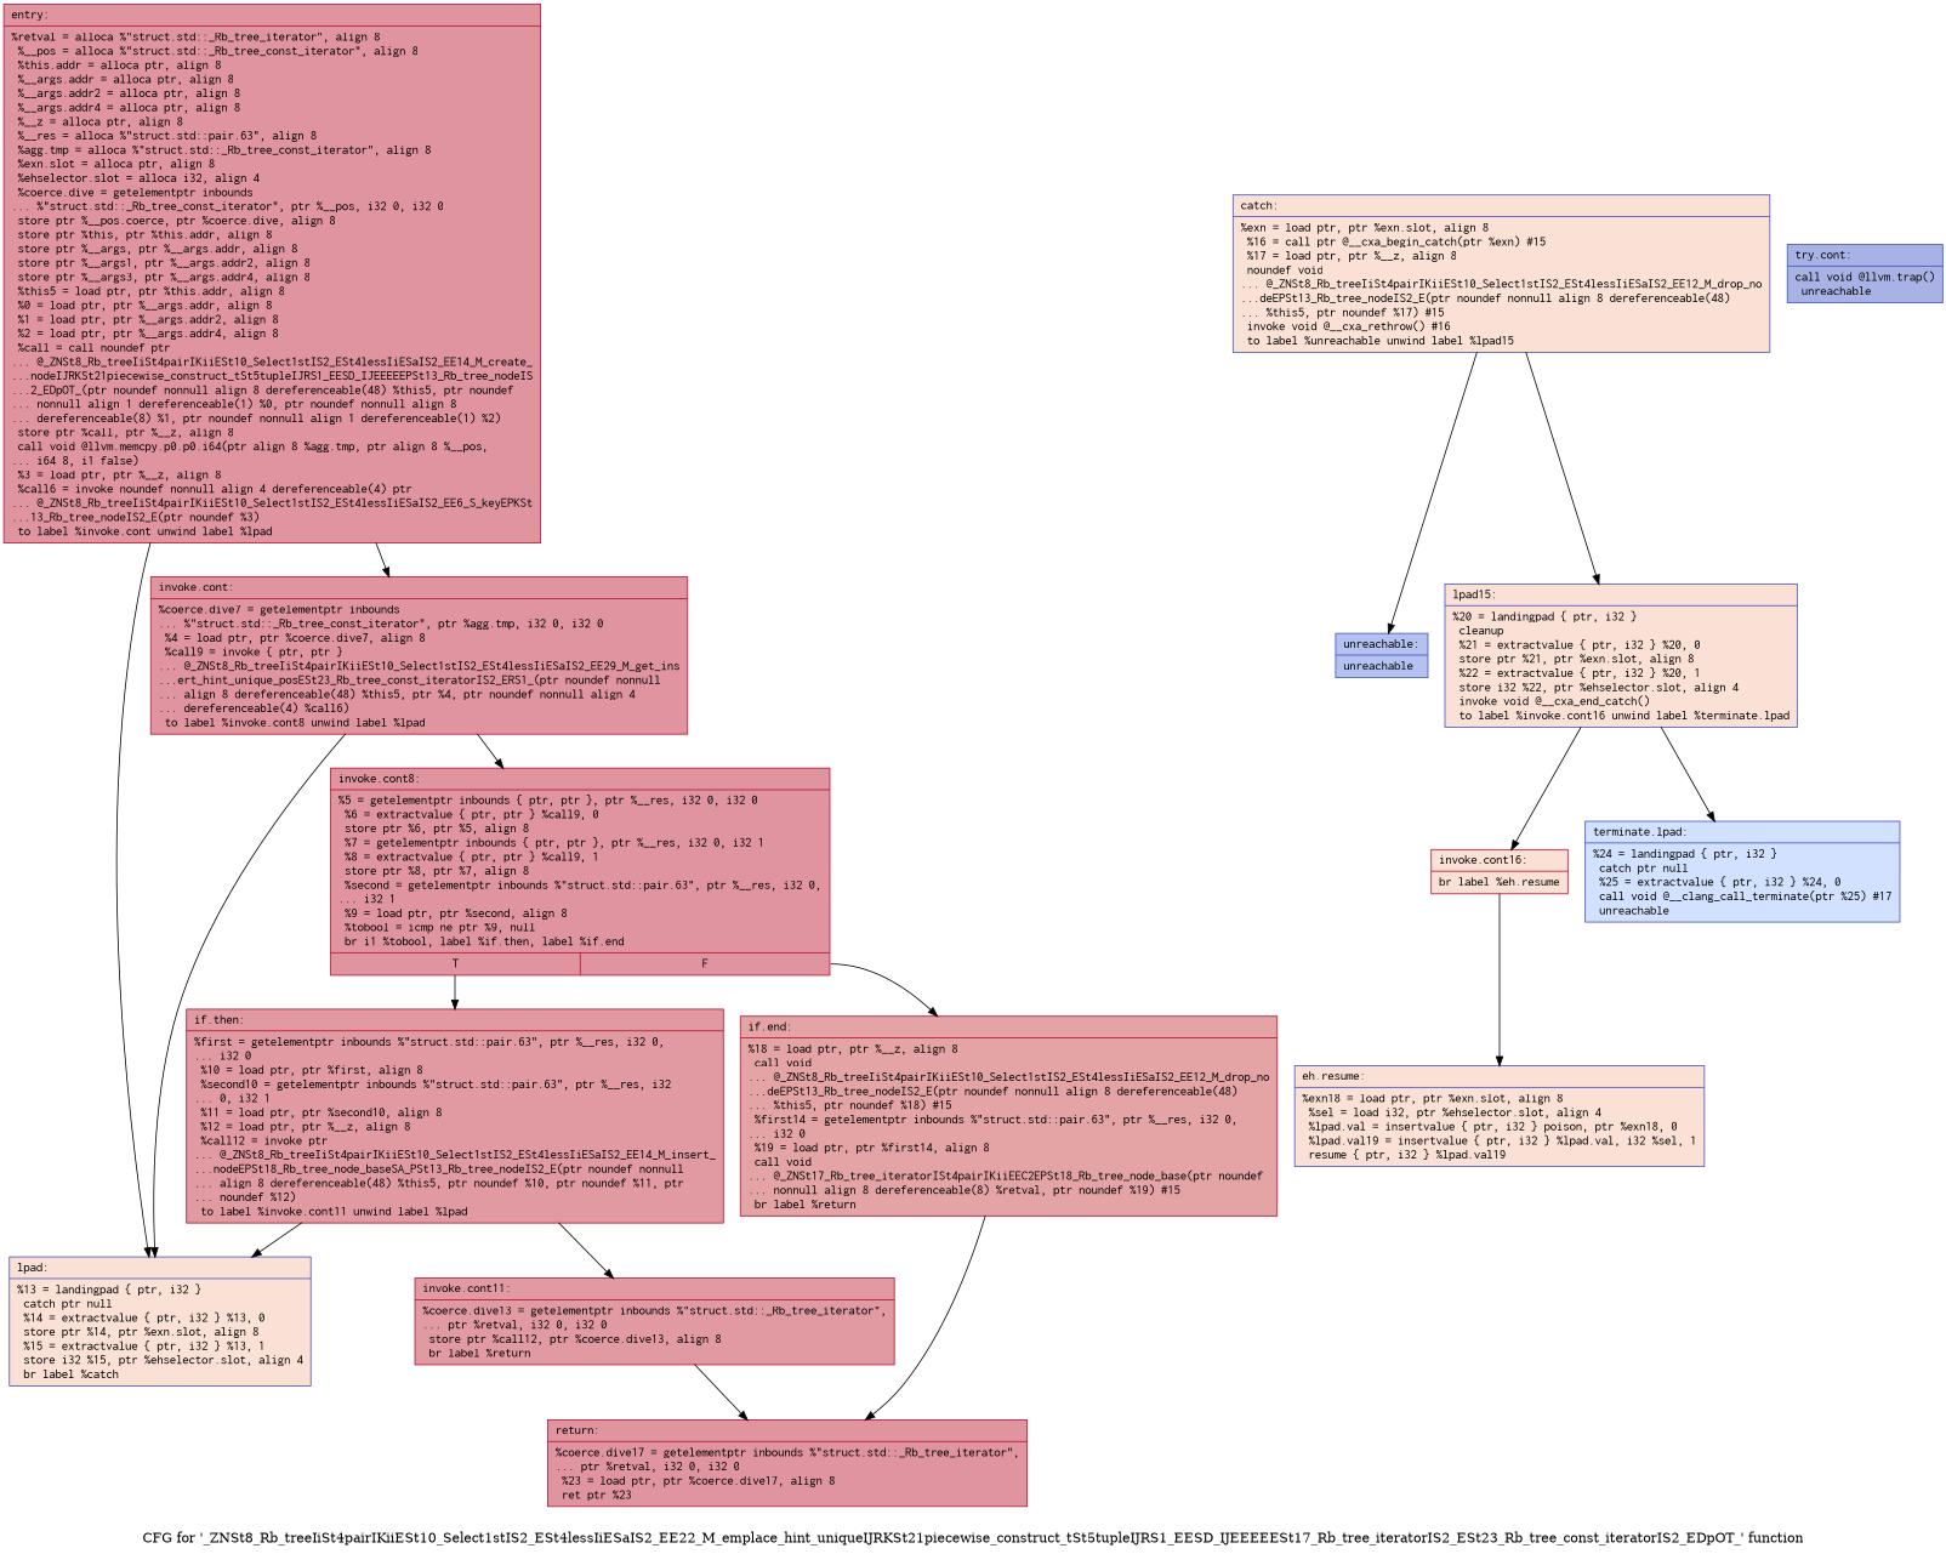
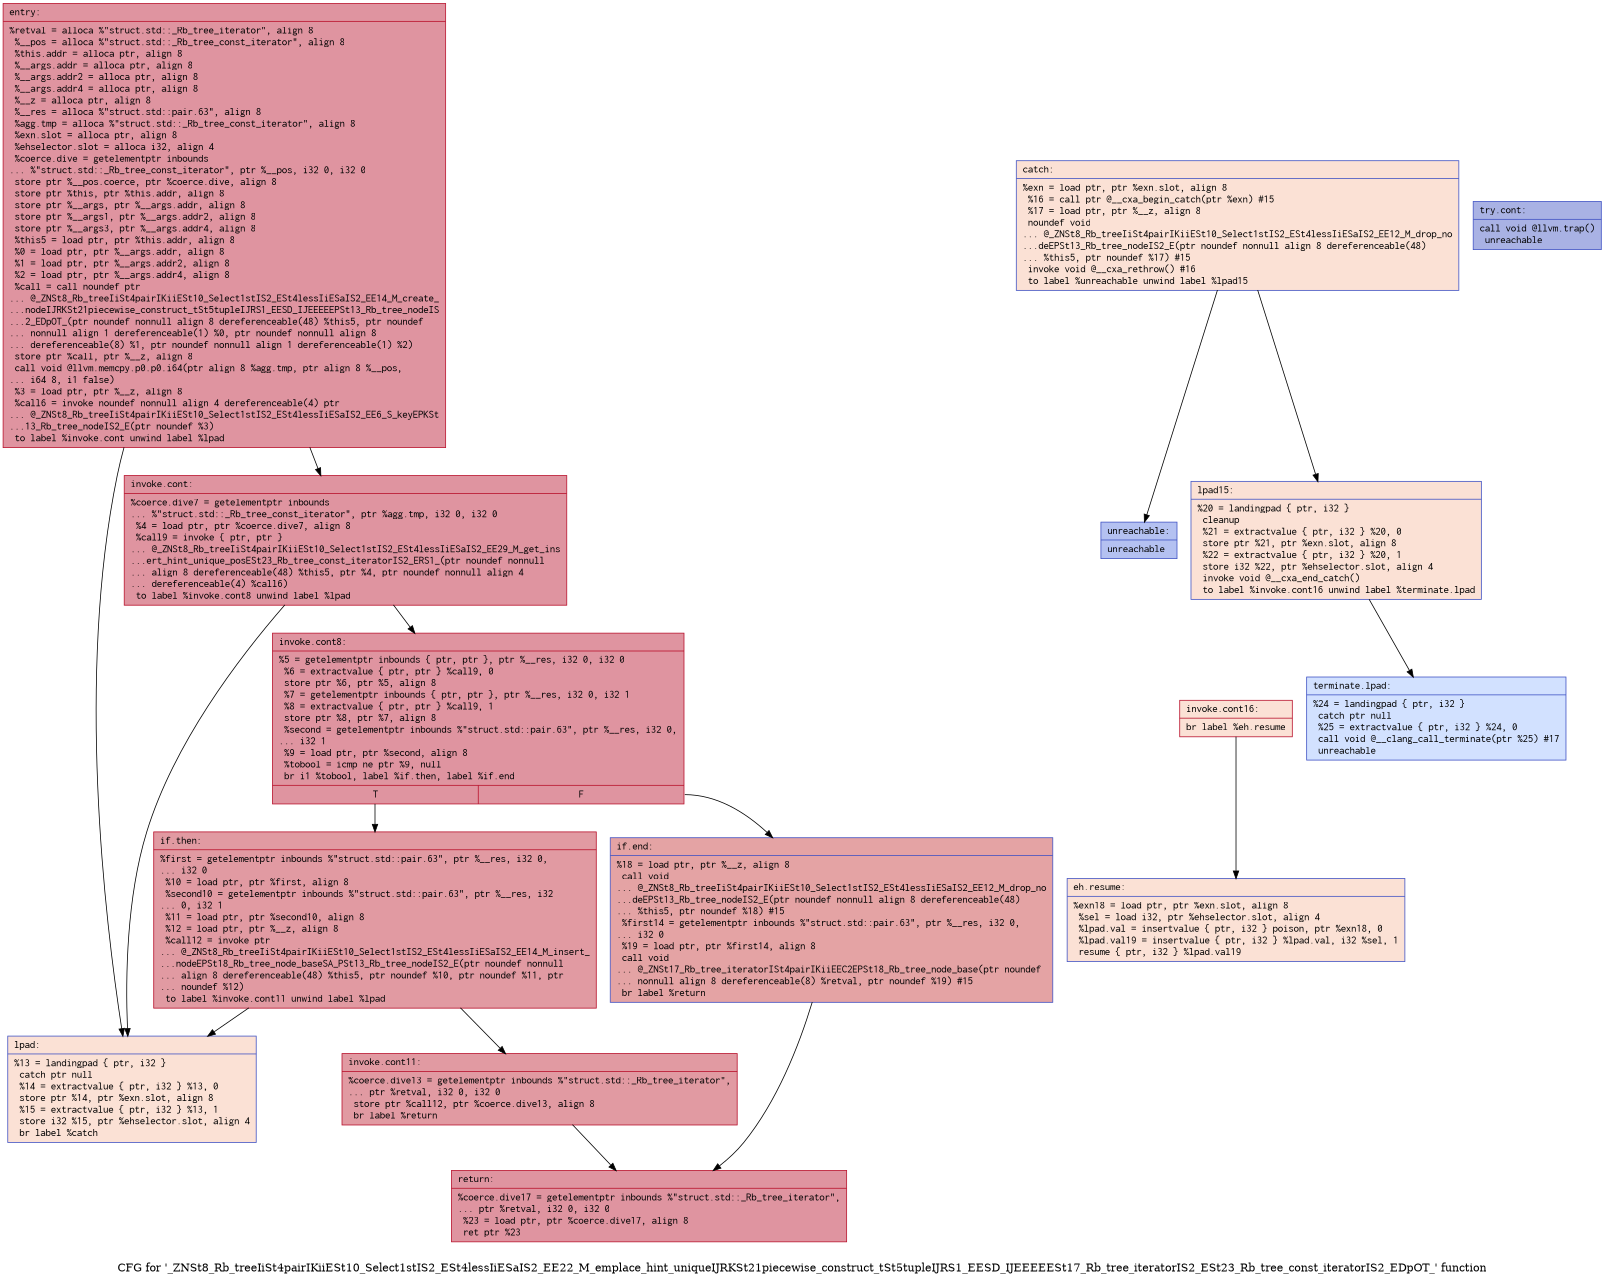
  digraph {
    label="CFG for '_ZNSt8_Rb_treeIiSt4pairIKiiESt10_Select1stIS2_ESt4lessIiESaIS2_EE22_M_emplace_hint_uniqueIJRKSt21piecewise_construct_tSt5tupleIJRS1_EESD_IJEEEEESt17_Rb_tree_iteratorIS2_ESt23_Rb_tree_const_iteratorIS2_EDpOT_' function"
    node [color="#3d50c3ff" fillcolor="#f7bca170" fontname=Courier shape=record style=filled]
    n1 [color="#b70d28ff" fillcolor="#b70d2870" label="{entry:\l|  %retval = alloca %\"struct.std::_Rb_tree_iterator\", align 8\l  %__pos = alloca %\"struct.std::_Rb_tree_const_iterator\", align 8\l  %this.addr = alloca ptr, align 8\l  %__args.addr = alloca ptr, align 8\l  %__args.addr2 = alloca ptr, align 8\l  %__args.addr4 = alloca ptr, align 8\l  %__z = alloca ptr, align 8\l  %__res = alloca %\"struct.std::pair.63\", align 8\l  %agg.tmp = alloca %\"struct.std::_Rb_tree_const_iterator\", align 8\l  %exn.slot = alloca ptr, align 8\l  %ehselector.slot = alloca i32, align 4\l  %coerce.dive = getelementptr inbounds\l... %\"struct.std::_Rb_tree_const_iterator\", ptr %__pos, i32 0, i32 0\l  store ptr %__pos.coerce, ptr %coerce.dive, align 8\l  store ptr %this, ptr %this.addr, align 8\l  store ptr %__args, ptr %__args.addr, align 8\l  store ptr %__args1, ptr %__args.addr2, align 8\l  store ptr %__args3, ptr %__args.addr4, align 8\l  %this5 = load ptr, ptr %this.addr, align 8\l  %0 = load ptr, ptr %__args.addr, align 8\l  %1 = load ptr, ptr %__args.addr2, align 8\l  %2 = load ptr, ptr %__args.addr4, align 8\l  %call = call noundef ptr\l... @_ZNSt8_Rb_treeIiSt4pairIKiiESt10_Select1stIS2_ESt4lessIiESaIS2_EE14_M_create_\l...nodeIJRKSt21piecewise_construct_tSt5tupleIJRS1_EESD_IJEEEEEPSt13_Rb_tree_nodeIS\l...2_EDpOT_(ptr noundef nonnull align 8 dereferenceable(48) %this5, ptr noundef\l... nonnull align 1 dereferenceable(1) %0, ptr noundef nonnull align 8\l... dereferenceable(8) %1, ptr noundef nonnull align 1 dereferenceable(1) %2)\l  store ptr %call, ptr %__z, align 8\l  call void @llvm.memcpy.p0.p0.i64(ptr align 8 %agg.tmp, ptr align 8 %__pos,\l... i64 8, i1 false)\l  %3 = load ptr, ptr %__z, align 8\l  %call6 = invoke noundef nonnull align 4 dereferenceable(4) ptr\l... @_ZNSt8_Rb_treeIiSt4pairIKiiESt10_Select1stIS2_ESt4lessIiESaIS2_EE6_S_keyEPKSt\l...13_Rb_tree_nodeIS2_E(ptr noundef %3)\l          to label %invoke.cont unwind label %lpad\l}"]
    n2 [color="#b70d28ff" fillcolor="#b70d2870" label="{invoke.cont:\l|  %coerce.dive7 = getelementptr inbounds\l... %\"struct.std::_Rb_tree_const_iterator\", ptr %agg.tmp, i32 0, i32 0\l  %4 = load ptr, ptr %coerce.dive7, align 8\l  %call9 = invoke \{ ptr, ptr \}\l... @_ZNSt8_Rb_treeIiSt4pairIKiiESt10_Select1stIS2_ESt4lessIiESaIS2_EE29_M_get_ins\l...ert_hint_unique_posESt23_Rb_tree_const_iteratorIS2_ERS1_(ptr noundef nonnull\l... align 8 dereferenceable(48) %this5, ptr %4, ptr noundef nonnull align 4\l... dereferenceable(4) %call6)\l          to label %invoke.cont8 unwind label %lpad\l}"]
    n3 [label="{lpad:\l|  %13 = landingpad \{ ptr, i32 \}\l          catch ptr null\l  %14 = extractvalue \{ ptr, i32 \} %13, 0\l  store ptr %14, ptr %exn.slot, align 8\l  %15 = extractvalue \{ ptr, i32 \} %13, 1\l  store i32 %15, ptr %ehselector.slot, align 4\l  br label %catch\l}"]
    n4 [color="#b70d28ff" fillcolor="#b70d2870" label="{invoke.cont8:\l|  %5 = getelementptr inbounds \{ ptr, ptr \}, ptr %__res, i32 0, i32 0\l  %6 = extractvalue \{ ptr, ptr \} %call9, 0\l  store ptr %6, ptr %5, align 8\l  %7 = getelementptr inbounds \{ ptr, ptr \}, ptr %__res, i32 0, i32 1\l  %8 = extractvalue \{ ptr, ptr \} %call9, 1\l  store ptr %8, ptr %7, align 8\l  %second = getelementptr inbounds %\"struct.std::pair.63\", ptr %__res, i32 0,\l... i32 1\l  %9 = load ptr, ptr %second, align 8\l  %tobool = icmp ne ptr %9, null\l  br i1 %tobool, label %if.then, label %if.end\l|{<s0>T|<s1>F}}"]
    n5 [color="#b70d28ff" fillcolor="#bb1b2c70" label="{if.then:\l|  %first = getelementptr inbounds %\"struct.std::pair.63\", ptr %__res, i32 0,\l... i32 0\l  %10 = load ptr, ptr %first, align 8\l  %second10 = getelementptr inbounds %\"struct.std::pair.63\", ptr %__res, i32\l... 0, i32 1\l  %11 = load ptr, ptr %second10, align 8\l  %12 = load ptr, ptr %__z, align 8\l  %call12 = invoke ptr\l... @_ZNSt8_Rb_treeIiSt4pairIKiiESt10_Select1stIS2_ESt4lessIiESaIS2_EE14_M_insert_\l...nodeEPSt18_Rb_tree_node_baseSA_PSt13_Rb_tree_nodeIS2_E(ptr noundef nonnull\l... align 8 dereferenceable(48) %this5, ptr noundef %10, ptr noundef %11, ptr\l... noundef %12)\l          to label %invoke.cont11 unwind label %lpad\l}"]
-   n6 [color="#b70d28ff" fillcolor="#c32e3170" label="{if.end:\l|  %18 = load ptr, ptr %__z, align 8\l  call void\l... @_ZNSt8_Rb_treeIiSt4pairIKiiESt10_Select1stIS2_ESt4lessIiESaIS2_EE12_M_drop_no\l...deEPSt13_Rb_tree_nodeIS2_E(ptr noundef nonnull align 8 dereferenceable(48)\l... %this5, ptr noundef %18) #15\l  %first14 = getelementptr inbounds %\"struct.std::pair.63\", ptr %__res, i32 0,\l... i32 0\l  %19 = load ptr, ptr %first14, align 8\l  call void\l... @_ZNSt17_Rb_tree_iteratorISt4pairIKiiEEC2EPSt18_Rb_tree_node_base(ptr noundef\l... nonnull align 8 dereferenceable(8) %retval, ptr noundef %19) #15\l  br label %return\l}"]
+   n6 [fillcolor="#c32e3170" label="{if.end:\l|  %18 = load ptr, ptr %__z, align 8\l  call void\l... @_ZNSt8_Rb_treeIiSt4pairIKiiESt10_Select1stIS2_ESt4lessIiESaIS2_EE12_M_drop_no\l...deEPSt13_Rb_tree_nodeIS2_E(ptr noundef nonnull align 8 dereferenceable(48)\l... %this5, ptr noundef %18) #15\l  %first14 = getelementptr inbounds %\"struct.std::pair.63\", ptr %__res, i32 0,\l... i32 0\l  %19 = load ptr, ptr %first14, align 8\l  call void\l... @_ZNSt17_Rb_tree_iteratorISt4pairIKiiEEC2EPSt18_Rb_tree_node_base(ptr noundef\l... nonnull align 8 dereferenceable(8) %retval, ptr noundef %19) #15\l  br label %return\l}"]
    n7 [label="{catch:\l|  %exn = load ptr, ptr %exn.slot, align 8\l  %16 = call ptr @__cxa_begin_catch(ptr %exn) #15\l  %17 = load ptr, ptr %__z, align 8\l  noundef void\l... @_ZNSt8_Rb_treeIiSt4pairIKiiESt10_Select1stIS2_ESt4lessIiESaIS2_EE12_M_drop_no\l...deEPSt13_Rb_tree_nodeIS2_E(ptr noundef nonnull align 8 dereferenceable(48)\l... %this5, ptr noundef %17) #15\l  invoke void @__cxa_rethrow() #16\l          to label %unreachable unwind label %lpad15\l}"]
    n8 [fillcolor="#5572df70" label="{unreachable:\l|  unreachable\l}"]
    n9 [label="{lpad15:\l|  %20 = landingpad \{ ptr, i32 \}\l          cleanup\l  %21 = extractvalue \{ ptr, i32 \} %20, 0\l  store ptr %21, ptr %exn.slot, align 8\l  %22 = extractvalue \{ ptr, i32 \} %20, 1\l  store i32 %22, ptr %ehselector.slot, align 4\l  invoke void @__cxa_end_catch()\l          to label %invoke.cont16 unwind label %terminate.lpad\l}"]
    n10 [color="#b70d28ff" fillcolor="#bb1b2c70" label="{invoke.cont11:\l|  %coerce.dive13 = getelementptr inbounds %\"struct.std::_Rb_tree_iterator\",\l... ptr %retval, i32 0, i32 0\l  store ptr %call12, ptr %coerce.dive13, align 8\l  br label %return\l}"]
    n11 [color="#b70d28ff" fillcolor="#b70d2870" label="{return:\l|  %coerce.dive17 = getelementptr inbounds %\"struct.std::_Rb_tree_iterator\",\l... ptr %retval, i32 0, i32 0\l  %23 = load ptr, ptr %coerce.dive17, align 8\l  ret ptr %23\l}"]
    n12 [color="#b70d28ff" label="{invoke.cont16:\l|  br label %eh.resume\l}"]
    n13 [fillcolor="#9abbff70" label="{terminate.lpad:\l|  %24 = landingpad \{ ptr, i32 \}\l          catch ptr null\l  %25 = extractvalue \{ ptr, i32 \} %24, 0\l  call void @__clang_call_terminate(ptr %25) #17\l  unreachable\l}"]
    n14 [label="{eh.resume:\l|  %exn18 = load ptr, ptr %exn.slot, align 8\l  %sel = load i32, ptr %ehselector.slot, align 4\l  %lpad.val = insertvalue \{ ptr, i32 \} poison, ptr %exn18, 0\l  %lpad.val19 = insertvalue \{ ptr, i32 \} %lpad.val, i32 %sel, 1\l  resume \{ ptr, i32 \} %lpad.val19\l}"]
    n15 [fillcolor="#3d50c370" label="{try.cont:\l|  call void @llvm.trap()\l  unreachable\l}"]
    n1 -> n2
    n1 -> n3
    n2 -> n3
    n2 -> n4
    n4 -> n5 [tailport=s0]
    n4 -> n6 [tailport=s1]
    n5 -> n3
    n5 -> n10
    n6 -> n11
    n7 -> n8
    n7 -> n9
-   n9 -> n12
    n9 -> n13
    n10 -> n11
    n12 -> n14
  }
